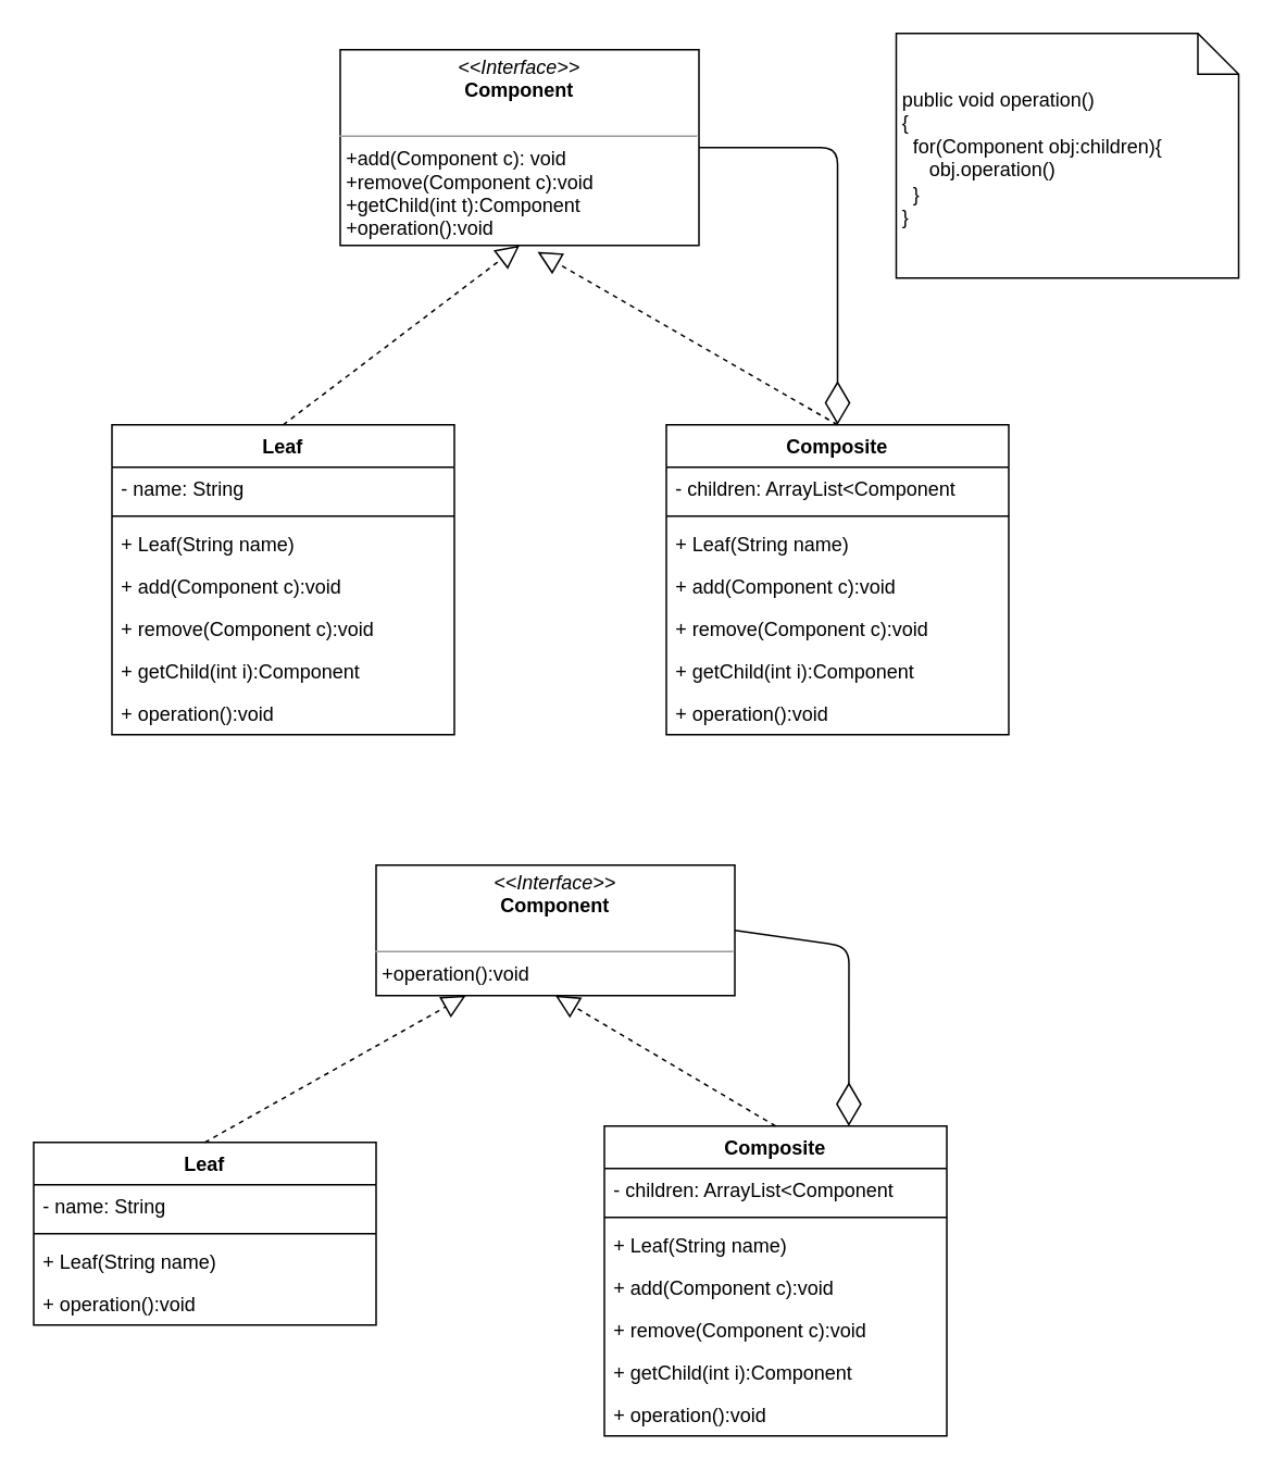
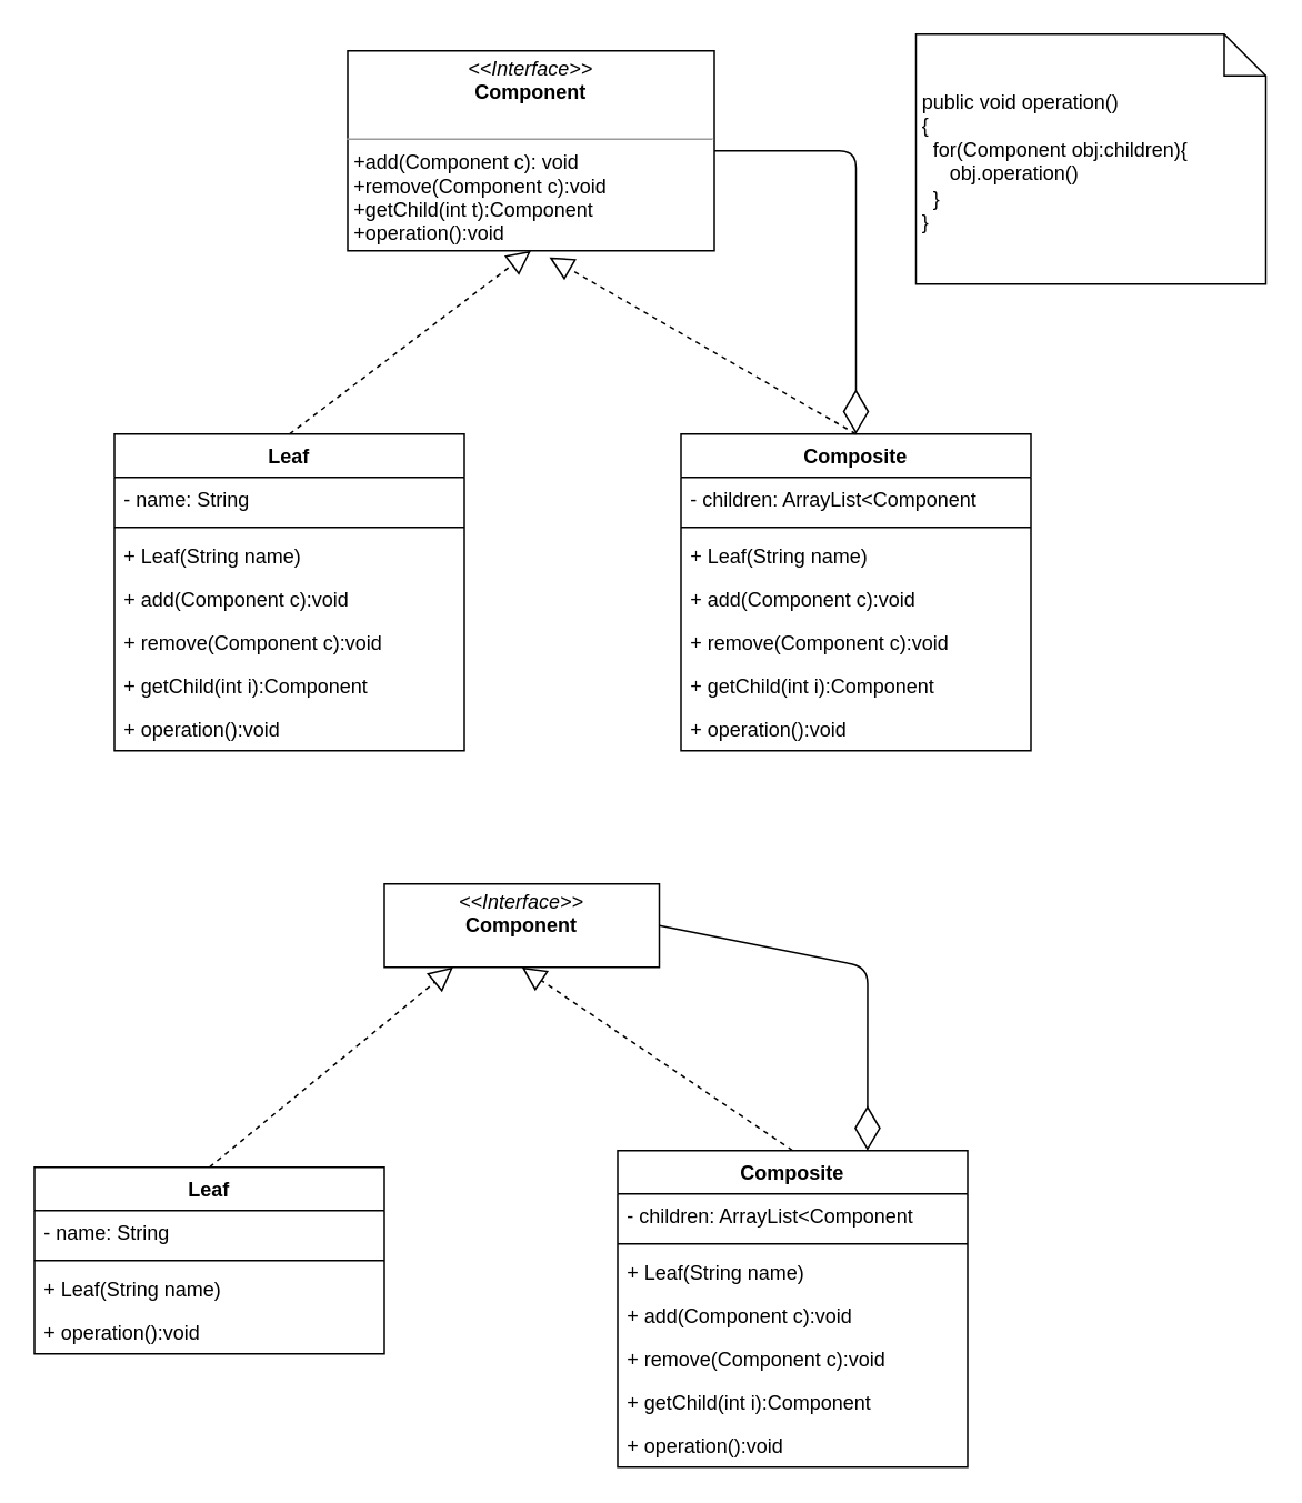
  <mxCell id="0" />
  <mxCell id="1" parent="0" />
  <mxCell id="2" value="&lt;p style=&quot;margin: 0px ; margin-top: 4px ; text-align: center&quot;&gt;&lt;i&gt;&amp;lt;&amp;lt;Interface&amp;gt;&amp;gt;&lt;/i&gt;&lt;br&gt;&lt;b&gt;Component&lt;/b&gt;&lt;/p&gt;&lt;p style=&quot;margin: 0px ; margin-left: 4px&quot;&gt;&lt;br&gt;&lt;/p&gt;&lt;hr size=&quot;1&quot;&gt;&lt;p style=&quot;margin: 0px ; margin-left: 4px&quot;&gt;+add(Component c): void&lt;br&gt;&lt;/p&gt;&lt;p style=&quot;margin: 0px ; margin-left: 4px&quot;&gt;+remove(Component c):void&lt;/p&gt;&lt;p style=&quot;margin: 0px ; margin-left: 4px&quot;&gt;+getChild(int t):Component&lt;/p&gt;&lt;p style=&quot;margin: 0px ; margin-left: 4px&quot;&gt;+operation():void&lt;/p&gt;" style="verticalAlign=top;align=left;overflow=fill;fontSize=12;fontFamily=Helvetica;html=1;" vertex="1" parent="1"><mxGeometry x="208" y="30" width="220" height="120" as="geometry" /></mxCell>
  <mxCell id="3" value="Leaf" style="swimlane;fontStyle=1;align=center;verticalAlign=top;childLayout=stackLayout;horizontal=1;startSize=26;horizontalStack=0;resizeParent=1;resizeParentMax=0;resizeLast=0;collapsible=1;marginBottom=0;" vertex="1" parent="1"><mxGeometry x="68" y="260" width="210" height="190" as="geometry" /></mxCell>
  <mxCell id="4" value="- name: String" style="text;strokeColor=none;fillColor=none;align=left;verticalAlign=top;spacingLeft=4;spacingRight=4;overflow=hidden;rotatable=0;points=[[0,0.5],[1,0.5]];portConstraint=eastwest;" vertex="1" parent="3"><mxGeometry y="26" width="210" height="26" as="geometry" /></mxCell>
  <mxCell id="5" value="" style="line;strokeWidth=1;fillColor=none;align=left;verticalAlign=middle;spacingTop=-1;spacingLeft=3;spacingRight=3;rotatable=0;labelPosition=right;points=[];portConstraint=eastwest;" vertex="1" parent="3"><mxGeometry y="52" width="210" height="8" as="geometry" /></mxCell>
  <mxCell id="6" value="+ Leaf(String name)" style="text;strokeColor=none;fillColor=none;align=left;verticalAlign=top;spacingLeft=4;spacingRight=4;overflow=hidden;rotatable=0;points=[[0,0.5],[1,0.5]];portConstraint=eastwest;" vertex="1" parent="3"><mxGeometry y="60" width="210" height="26" as="geometry" /></mxCell>
  <mxCell id="7" value="+ add(Component c):void" style="text;strokeColor=none;fillColor=none;align=left;verticalAlign=top;spacingLeft=4;spacingRight=4;overflow=hidden;rotatable=0;points=[[0,0.5],[1,0.5]];portConstraint=eastwest;" vertex="1" parent="3"><mxGeometry y="86" width="210" height="26" as="geometry" /></mxCell>
  <mxCell id="8" value="+ remove(Component c):void" style="text;strokeColor=none;fillColor=none;align=left;verticalAlign=top;spacingLeft=4;spacingRight=4;overflow=hidden;rotatable=0;points=[[0,0.5],[1,0.5]];portConstraint=eastwest;" vertex="1" parent="3"><mxGeometry y="112" width="210" height="26" as="geometry" /></mxCell>
  <mxCell id="9" value="+ getChild(int i):Component" style="text;strokeColor=none;fillColor=none;align=left;verticalAlign=top;spacingLeft=4;spacingRight=4;overflow=hidden;rotatable=0;points=[[0,0.5],[1,0.5]];portConstraint=eastwest;" vertex="1" parent="3"><mxGeometry y="138" width="210" height="26" as="geometry" /></mxCell>
  <mxCell id="10" value="+ operation():void" style="text;strokeColor=none;fillColor=none;align=left;verticalAlign=top;spacingLeft=4;spacingRight=4;overflow=hidden;rotatable=0;points=[[0,0.5],[1,0.5]];portConstraint=eastwest;" vertex="1" parent="3"><mxGeometry y="164" width="210" height="26" as="geometry" /></mxCell>
  <mxCell id="11" value="Composite" style="swimlane;fontStyle=1;align=center;verticalAlign=top;childLayout=stackLayout;horizontal=1;startSize=26;horizontalStack=0;resizeParent=1;resizeParentMax=0;resizeLast=0;collapsible=1;marginBottom=0;" vertex="1" parent="1"><mxGeometry x="408" y="260" width="210" height="190" as="geometry" /></mxCell>
  <mxCell id="12" value="- children: ArrayList&lt;Component" style="text;strokeColor=none;fillColor=none;align=left;verticalAlign=top;spacingLeft=4;spacingRight=4;overflow=hidden;rotatable=0;points=[[0,0.5],[1,0.5]];portConstraint=eastwest;" vertex="1" parent="11"><mxGeometry y="26" width="210" height="26" as="geometry" /></mxCell>
  <mxCell id="13" value="" style="line;strokeWidth=1;fillColor=none;align=left;verticalAlign=middle;spacingTop=-1;spacingLeft=3;spacingRight=3;rotatable=0;labelPosition=right;points=[];portConstraint=eastwest;" vertex="1" parent="11"><mxGeometry y="52" width="210" height="8" as="geometry" /></mxCell>
  <mxCell id="14" value="+ Leaf(String name)" style="text;strokeColor=none;fillColor=none;align=left;verticalAlign=top;spacingLeft=4;spacingRight=4;overflow=hidden;rotatable=0;points=[[0,0.5],[1,0.5]];portConstraint=eastwest;" vertex="1" parent="11"><mxGeometry y="60" width="210" height="26" as="geometry" /></mxCell>
  <mxCell id="15" value="+ add(Component c):void" style="text;strokeColor=none;fillColor=none;align=left;verticalAlign=top;spacingLeft=4;spacingRight=4;overflow=hidden;rotatable=0;points=[[0,0.5],[1,0.5]];portConstraint=eastwest;" vertex="1" parent="11"><mxGeometry y="86" width="210" height="26" as="geometry" /></mxCell>
  <mxCell id="16" value="+ remove(Component c):void" style="text;strokeColor=none;fillColor=none;align=left;verticalAlign=top;spacingLeft=4;spacingRight=4;overflow=hidden;rotatable=0;points=[[0,0.5],[1,0.5]];portConstraint=eastwest;" vertex="1" parent="11"><mxGeometry y="112" width="210" height="26" as="geometry" /></mxCell>
  <mxCell id="17" value="+ getChild(int i):Component" style="text;strokeColor=none;fillColor=none;align=left;verticalAlign=top;spacingLeft=4;spacingRight=4;overflow=hidden;rotatable=0;points=[[0,0.5],[1,0.5]];portConstraint=eastwest;" vertex="1" parent="11"><mxGeometry y="138" width="210" height="26" as="geometry" /></mxCell>
  <mxCell id="18" value="+ operation():void" style="text;strokeColor=none;fillColor=none;align=left;verticalAlign=top;spacingLeft=4;spacingRight=4;overflow=hidden;rotatable=0;points=[[0,0.5],[1,0.5]];portConstraint=eastwest;" vertex="1" parent="11"><mxGeometry y="164" width="210" height="26" as="geometry" /></mxCell>
  <mxCell id="19" value="" style="endArrow=block;dashed=1;endFill=0;endSize=12;html=1;exitX=0.5;exitY=0;exitDx=0;exitDy=0;entryX=0.5;entryY=1;entryDx=0;entryDy=0;" edge="1" parent="1" source="3" target="2"><mxGeometry width="160" relative="1" as="geometry"><mxPoint x="118" y="210" as="sourcePoint" /><mxPoint x="278" y="210" as="targetPoint" /></mxGeometry></mxCell>
  <mxCell id="20" value="" style="endArrow=block;dashed=1;endFill=0;endSize=12;html=1;exitX=0.5;exitY=0;exitDx=0;exitDy=0;entryX=0.55;entryY=1.033;entryDx=0;entryDy=0;entryPerimeter=0;" edge="1" parent="1" source="11" target="2"><mxGeometry width="160" relative="1" as="geometry"><mxPoint x="183" y="270" as="sourcePoint" /><mxPoint x="328" y="160" as="targetPoint" /></mxGeometry></mxCell>
  <mxCell id="21" value="" style="endArrow=diamondThin;endFill=0;endSize=24;html=1;exitX=1;exitY=0.5;exitDx=0;exitDy=0;entryX=0.5;entryY=0;entryDx=0;entryDy=0;" edge="1" parent="1" source="2" target="11"><mxGeometry width="160" relative="1" as="geometry"><mxPoint x="498" y="70" as="sourcePoint" /><mxPoint x="658" y="70" as="targetPoint" /><Array as="points"><mxPoint x="513" y="90" /></Array></mxGeometry></mxCell>
  <mxCell id="22" value="public void operation()&lt;br&gt;{&lt;br&gt;&amp;nbsp; for(Component obj:children){&lt;br&gt;&amp;nbsp; &amp;nbsp; &amp;nbsp;obj.operation()&lt;br&gt;&amp;nbsp; }&lt;br&gt;}" style="shape=note2;boundedLbl=1;whiteSpace=wrap;html=1;size=25;verticalAlign=top;align=left;spacingLeft=0;spacing=4;" vertex="1" parent="1"><mxGeometry x="549" y="20" width="210" height="150" as="geometry" /></mxCell>
- <mxCell id="23" value="&lt;p style=&quot;margin: 0px ; margin-top: 4px ; text-align: center&quot;&gt;&lt;i&gt;&amp;lt;&amp;lt;Interface&amp;gt;&amp;gt;&lt;/i&gt;&lt;br&gt;&lt;b&gt;Component&lt;/b&gt;&lt;/p&gt;&lt;p style=&quot;margin: 0px ; margin-left: 4px&quot;&gt;&lt;br&gt;&lt;/p&gt;&lt;hr size=&quot;1&quot;&gt;&lt;p style=&quot;margin: 0px ; margin-left: 4px&quot;&gt;&lt;span&gt;+operation():void&lt;/span&gt;&lt;br&gt;&lt;/p&gt;" style="verticalAlign=top;align=left;overflow=fill;fontSize=12;fontFamily=Helvetica;html=1;" vertex="1" parent="1"><mxGeometry x="230" y="530" width="220" height="80" as="geometry" /></mxCell>
+ <mxCell id="23" value="&lt;p style=&quot;margin: 0px ; margin-top: 4px ; text-align: center&quot;&gt;&lt;i&gt;&amp;lt;&amp;lt;Interface&amp;gt;&amp;gt;&lt;/i&gt;&lt;br&gt;&lt;b&gt;Component&lt;/b&gt;&lt;/p&gt;&lt;p style=&quot;margin: 0px ; margin-left: 4px&quot;&gt;&lt;br&gt;&lt;/p&gt;&lt;hr size=&quot;1&quot;&gt;&lt;p style=&quot;margin: 0px ; margin-left: 4px&quot;&gt;&lt;span&gt;+operation():void&lt;/span&gt;&lt;br&gt;&lt;/p&gt;" style="verticalAlign=top;align=left;overflow=fill;fontSize=12;fontFamily=Helvetica;html=1;" vertex="1" parent="1"><mxGeometry x="230" y="530" width="165" height="50" as="geometry" /></mxCell>
  <mxCell id="24" value="Leaf" style="swimlane;fontStyle=1;align=center;verticalAlign=top;childLayout=stackLayout;horizontal=1;startSize=26;horizontalStack=0;resizeParent=1;resizeParentMax=0;resizeLast=0;collapsible=1;marginBottom=0;" vertex="1" parent="1"><mxGeometry x="20" y="700" width="210" height="112" as="geometry" /></mxCell>
  <mxCell id="25" value="- name: String" style="text;strokeColor=none;fillColor=none;align=left;verticalAlign=top;spacingLeft=4;spacingRight=4;overflow=hidden;rotatable=0;points=[[0,0.5],[1,0.5]];portConstraint=eastwest;" vertex="1" parent="24"><mxGeometry y="26" width="210" height="26" as="geometry" /></mxCell>
  <mxCell id="26" value="" style="line;strokeWidth=1;fillColor=none;align=left;verticalAlign=middle;spacingTop=-1;spacingLeft=3;spacingRight=3;rotatable=0;labelPosition=right;points=[];portConstraint=eastwest;" vertex="1" parent="24"><mxGeometry y="52" width="210" height="8" as="geometry" /></mxCell>
  <mxCell id="27" value="+ Leaf(String name)" style="text;strokeColor=none;fillColor=none;align=left;verticalAlign=top;spacingLeft=4;spacingRight=4;overflow=hidden;rotatable=0;points=[[0,0.5],[1,0.5]];portConstraint=eastwest;" vertex="1" parent="24"><mxGeometry y="60" width="210" height="26" as="geometry" /></mxCell>
  <mxCell id="28" value="+ operation():void" style="text;strokeColor=none;fillColor=none;align=left;verticalAlign=top;spacingLeft=4;spacingRight=4;overflow=hidden;rotatable=0;points=[[0,0.5],[1,0.5]];portConstraint=eastwest;" vertex="1" parent="24"><mxGeometry y="86" width="210" height="26" as="geometry" /></mxCell>
  <mxCell id="29" value="" style="endArrow=block;dashed=1;endFill=0;endSize=12;html=1;exitX=0.5;exitY=0;exitDx=0;exitDy=0;entryX=0.25;entryY=1;entryDx=0;entryDy=0;" edge="1" parent="1" source="24" target="23"><mxGeometry width="160" relative="1" as="geometry"><mxPoint x="220" y="490" as="sourcePoint" /><mxPoint x="365" y="380" as="targetPoint" /></mxGeometry></mxCell>
  <mxCell id="30" value="Composite" style="swimlane;fontStyle=1;align=center;verticalAlign=top;childLayout=stackLayout;horizontal=1;startSize=26;horizontalStack=0;resizeParent=1;resizeParentMax=0;resizeLast=0;collapsible=1;marginBottom=0;" vertex="1" parent="1"><mxGeometry x="370" y="690" width="210" height="190" as="geometry" /></mxCell>
  <mxCell id="31" value="- children: ArrayList&lt;Component" style="text;strokeColor=none;fillColor=none;align=left;verticalAlign=top;spacingLeft=4;spacingRight=4;overflow=hidden;rotatable=0;points=[[0,0.5],[1,0.5]];portConstraint=eastwest;" vertex="1" parent="30"><mxGeometry y="26" width="210" height="26" as="geometry" /></mxCell>
  <mxCell id="32" value="" style="line;strokeWidth=1;fillColor=none;align=left;verticalAlign=middle;spacingTop=-1;spacingLeft=3;spacingRight=3;rotatable=0;labelPosition=right;points=[];portConstraint=eastwest;" vertex="1" parent="30"><mxGeometry y="52" width="210" height="8" as="geometry" /></mxCell>
  <mxCell id="33" value="+ Leaf(String name)" style="text;strokeColor=none;fillColor=none;align=left;verticalAlign=top;spacingLeft=4;spacingRight=4;overflow=hidden;rotatable=0;points=[[0,0.5],[1,0.5]];portConstraint=eastwest;" vertex="1" parent="30"><mxGeometry y="60" width="210" height="26" as="geometry" /></mxCell>
  <mxCell id="34" value="+ add(Component c):void" style="text;strokeColor=none;fillColor=none;align=left;verticalAlign=top;spacingLeft=4;spacingRight=4;overflow=hidden;rotatable=0;points=[[0,0.5],[1,0.5]];portConstraint=eastwest;" vertex="1" parent="30"><mxGeometry y="86" width="210" height="26" as="geometry" /></mxCell>
  <mxCell id="35" value="+ remove(Component c):void" style="text;strokeColor=none;fillColor=none;align=left;verticalAlign=top;spacingLeft=4;spacingRight=4;overflow=hidden;rotatable=0;points=[[0,0.5],[1,0.5]];portConstraint=eastwest;" vertex="1" parent="30"><mxGeometry y="112" width="210" height="26" as="geometry" /></mxCell>
  <mxCell id="36" value="+ getChild(int i):Component" style="text;strokeColor=none;fillColor=none;align=left;verticalAlign=top;spacingLeft=4;spacingRight=4;overflow=hidden;rotatable=0;points=[[0,0.5],[1,0.5]];portConstraint=eastwest;" vertex="1" parent="30"><mxGeometry y="138" width="210" height="26" as="geometry" /></mxCell>
  <mxCell id="37" value="+ operation():void" style="text;strokeColor=none;fillColor=none;align=left;verticalAlign=top;spacingLeft=4;spacingRight=4;overflow=hidden;rotatable=0;points=[[0,0.5],[1,0.5]];portConstraint=eastwest;" vertex="1" parent="30"><mxGeometry y="164" width="210" height="26" as="geometry" /></mxCell>
  <mxCell id="38" value="" style="endArrow=block;dashed=1;endFill=0;endSize=12;html=1;exitX=0.5;exitY=0;exitDx=0;exitDy=0;entryX=0.5;entryY=1;entryDx=0;entryDy=0;" edge="1" parent="1" source="30" target="23"><mxGeometry width="160" relative="1" as="geometry"><mxPoint x="746" y="700" as="sourcePoint" /><mxPoint x="562" y="593.96" as="targetPoint" /></mxGeometry></mxCell>
  <mxCell id="39" value="" style="endArrow=diamondThin;endFill=0;endSize=24;html=1;exitX=1;exitY=0.5;exitDx=0;exitDy=0;entryX=0.714;entryY=0;entryDx=0;entryDy=0;entryPerimeter=0;" edge="1" parent="1" source="23" target="30"><mxGeometry width="160" relative="1" as="geometry"><mxPoint x="611.5" y="610" as="sourcePoint" /><mxPoint x="696.5" y="780" as="targetPoint" /><Array as="points"><mxPoint x="520" y="580" /></Array></mxGeometry></mxCell>
